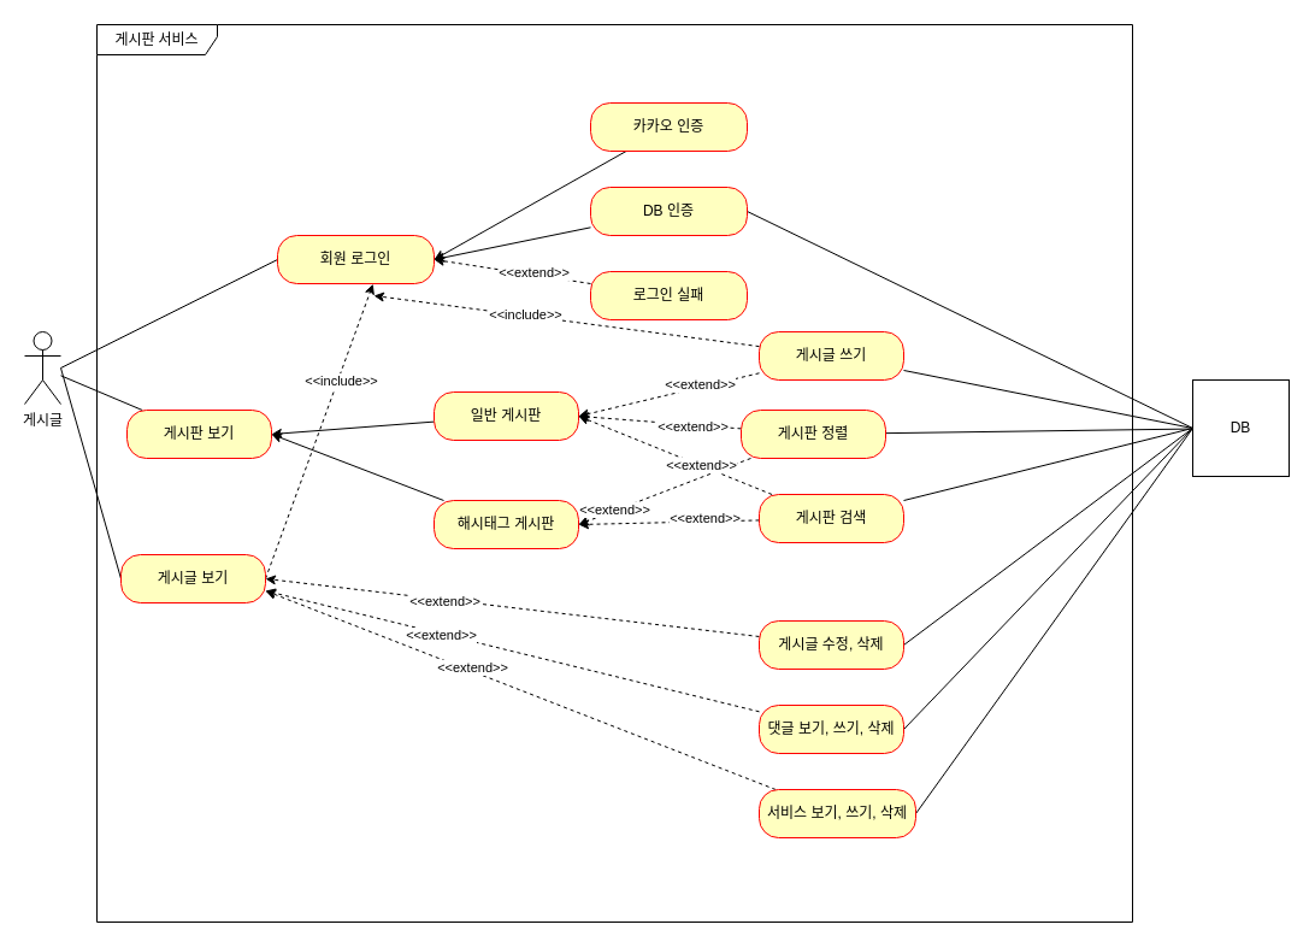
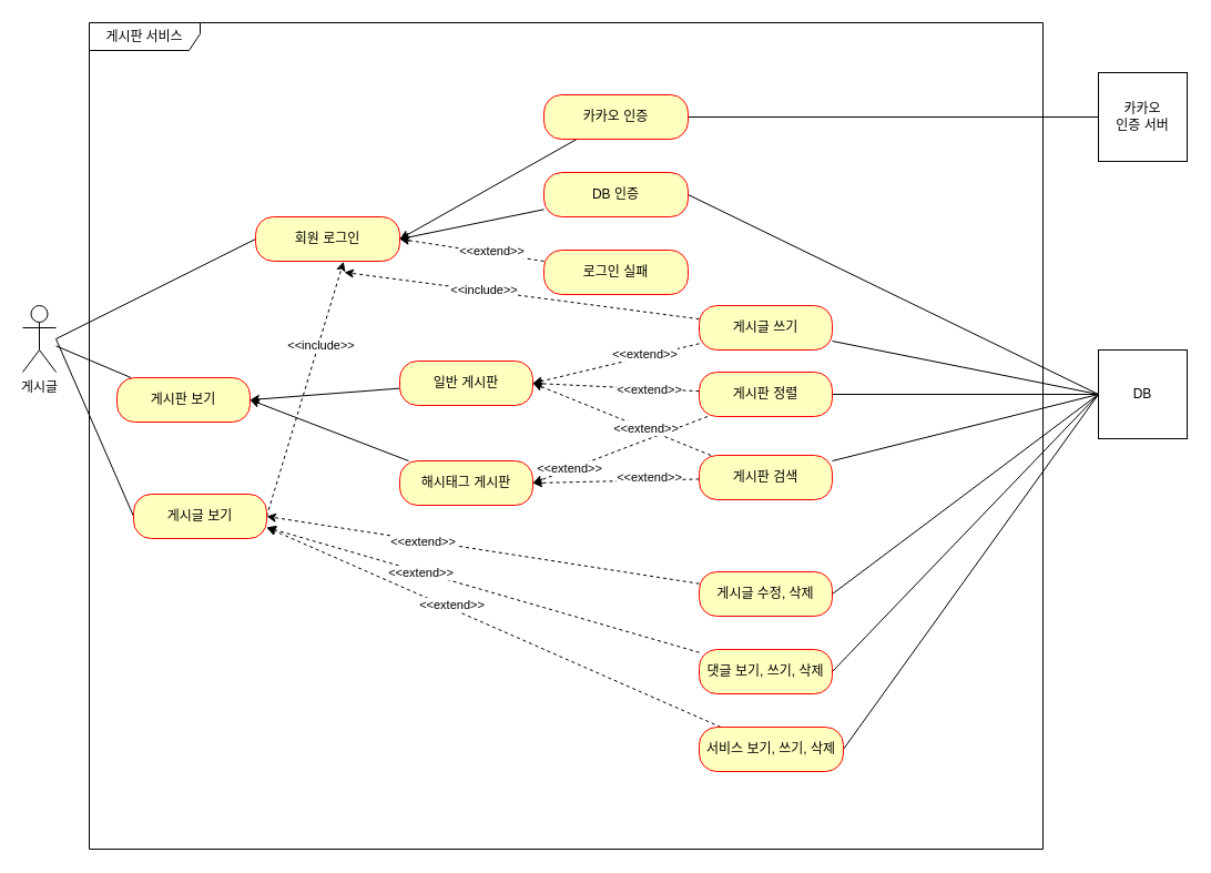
  <mxCell id="0" />
  <mxCell id="1" parent="0" />
  <mxCell id="2" value="게시판 서비스" style="shape=umlFrame;whiteSpace=wrap;html=1;rounded=1;shadow=0;comic=0;labelBackgroundColor=none;strokeWidth=1;fontFamily=Verdana;fontSize=12;align=center;width=100;height=25;" vertex="1" parent="1"><mxGeometry x="80" y="20" width="860" height="745" as="geometry" /></mxCell>
  <mxCell id="3" style="rounded=0;orthogonalLoop=1;jettySize=auto;html=1;entryX=0;entryY=0.5;entryDx=0;entryDy=0;endArrow=none;endFill=0;" edge="1" parent="1" target="7"><mxGeometry relative="1" as="geometry"><mxPoint x="50" y="305" as="sourcePoint" /></mxGeometry></mxCell>
  <mxCell id="4" style="rounded=0;orthogonalLoop=1;jettySize=auto;html=1;startArrow=none;startFill=0;endArrow=none;endFill=0;" edge="1" parent="1" source="6" target="8"><mxGeometry relative="1" as="geometry" /></mxCell>
  <mxCell id="5" style="rounded=0;orthogonalLoop=1;jettySize=auto;html=1;entryX=0;entryY=0.5;entryDx=0;entryDy=0;endArrow=none;endFill=0;" edge="1" parent="1" target="11"><mxGeometry relative="1" as="geometry"><mxPoint x="50" y="305" as="sourcePoint" /></mxGeometry></mxCell>
  <mxCell id="6" value="게시글" style="shape=umlActor;verticalLabelPosition=bottom;verticalAlign=top;html=1;outlineConnect=0;" vertex="1" parent="1"><mxGeometry x="20" y="275" width="30" height="60" as="geometry" /></mxCell>
  <mxCell id="7" value="회원 로그인" style="rounded=1;whiteSpace=wrap;html=1;arcSize=40;fontColor=#000000;fillColor=#ffffc0;strokeColor=#ff0000;" vertex="1" parent="1"><mxGeometry x="230" y="195" width="130" height="40" as="geometry" /></mxCell>
  <mxCell id="8" value="게시판 보기" style="rounded=1;whiteSpace=wrap;html=1;arcSize=40;fontColor=#000000;fillColor=#ffffc0;strokeColor=#ff0000;" vertex="1" parent="1"><mxGeometry x="105" y="340" width="120" height="40" as="geometry" /></mxCell>
  <mxCell id="9" style="rounded=0;orthogonalLoop=1;jettySize=auto;html=1;entryX=0.61;entryY=1.008;entryDx=0;entryDy=0;entryPerimeter=0;startArrow=none;startFill=0;dashed=1;endArrow=classic;endFill=1;exitX=1;exitY=0.5;exitDx=0;exitDy=0;" edge="1" parent="1" source="11" target="7"><mxGeometry relative="1" as="geometry" /></mxCell>
  <mxCell id="10" value="&amp;lt;&amp;lt;include&amp;gt;&amp;gt;" style="edgeLabel;html=1;align=center;verticalAlign=middle;resizable=0;points=[];" vertex="1" connectable="0" parent="9"><mxGeometry x="0.351" y="-3" relative="1" as="geometry"><mxPoint x="-1" as="offset" /></mxGeometry></mxCell>
- <mxCell id="11" value="게시글 보기" style="rounded=1;whiteSpace=wrap;html=1;arcSize=40;fontColor=#000000;fillColor=#ffffc0;strokeColor=#ff0000;" vertex="1" parent="1"><mxGeometry x="100" y="460" width="120" height="40" as="geometry" /></mxCell>
+ <mxCell id="11" value="게시글 보기" style="rounded=1;whiteSpace=wrap;html=1;arcSize=40;fontColor=#000000;fillColor=#ffffc0;strokeColor=#ff0000;" vertex="1" parent="1"><mxGeometry x="120" y="445" width="120" height="40" as="geometry" /></mxCell>
  <mxCell id="12" style="rounded=0;orthogonalLoop=1;jettySize=auto;html=1;entryX=1;entryY=0.5;entryDx=0;entryDy=0;" edge="1" parent="1" source="13" target="8"><mxGeometry relative="1" as="geometry" /></mxCell>
  <mxCell id="13" value="일반 게시판" style="rounded=1;whiteSpace=wrap;html=1;arcSize=40;fontColor=#000000;fillColor=#ffffc0;strokeColor=#ff0000;" vertex="1" parent="1"><mxGeometry x="360" y="325" width="120" height="40" as="geometry" /></mxCell>
  <mxCell id="14" style="rounded=0;orthogonalLoop=1;jettySize=auto;html=1;entryX=1;entryY=0.5;entryDx=0;entryDy=0;" edge="1" parent="1" source="15" target="8"><mxGeometry relative="1" as="geometry"><mxPoint x="250" y="335" as="targetPoint" /></mxGeometry></mxCell>
  <mxCell id="15" value="해시태그 게시판" style="rounded=1;whiteSpace=wrap;html=1;arcSize=40;fontColor=#000000;fillColor=#ffffc0;strokeColor=#ff0000;" vertex="1" parent="1"><mxGeometry x="360" y="415" width="120" height="40" as="geometry" /></mxCell>
  <mxCell id="16" style="rounded=0;orthogonalLoop=1;jettySize=auto;html=1;entryX=1;entryY=0.5;entryDx=0;entryDy=0;" edge="1" parent="1" source="18" target="7"><mxGeometry relative="1" as="geometry" /></mxCell>
+ <mxCell id="17" style="edgeStyle=orthogonalEdgeStyle;rounded=0;orthogonalLoop=1;jettySize=auto;html=1;entryX=0;entryY=0.5;entryDx=0;entryDy=0;endArrow=none;endFill=0;" edge="1" parent="1" source="18" target="56"><mxGeometry relative="1" as="geometry" /></mxCell>
  <mxCell id="18" value="카카오 인증" style="rounded=1;whiteSpace=wrap;html=1;arcSize=40;fontColor=#000000;fillColor=#ffffc0;strokeColor=#ff0000;" vertex="1" parent="1"><mxGeometry x="490" y="85" width="130" height="40" as="geometry" /></mxCell>
  <mxCell id="19" style="rounded=0;orthogonalLoop=1;jettySize=auto;html=1;entryX=1;entryY=0.5;entryDx=0;entryDy=0;" edge="1" parent="1" source="21" target="7"><mxGeometry relative="1" as="geometry" /></mxCell>
  <mxCell id="20" style="rounded=0;orthogonalLoop=1;jettySize=auto;html=1;entryX=0;entryY=0.5;entryDx=0;entryDy=0;endArrow=none;endFill=0;exitX=1;exitY=0.5;exitDx=0;exitDy=0;" edge="1" parent="1" source="21" target="55"><mxGeometry relative="1" as="geometry" /></mxCell>
  <mxCell id="21" value="DB 인증" style="rounded=1;whiteSpace=wrap;html=1;arcSize=40;fontColor=#000000;fillColor=#ffffc0;strokeColor=#ff0000;" vertex="1" parent="1"><mxGeometry x="490" y="155" width="130" height="40" as="geometry" /></mxCell>
  <mxCell id="22" style="rounded=0;orthogonalLoop=1;jettySize=auto;html=1;entryX=1;entryY=0.5;entryDx=0;entryDy=0;dashed=1;" edge="1" parent="1" source="24" target="7"><mxGeometry relative="1" as="geometry" /></mxCell>
  <mxCell id="23" value="&amp;lt;&amp;lt;extend&amp;gt;&amp;gt;" style="edgeLabel;html=1;align=center;verticalAlign=middle;resizable=0;points=[];" vertex="1" connectable="0" parent="22"><mxGeometry x="-0.268" y="-2" relative="1" as="geometry"><mxPoint as="offset" /></mxGeometry></mxCell>
  <mxCell id="24" value="로그인 실패" style="rounded=1;whiteSpace=wrap;html=1;arcSize=40;fontColor=#000000;fillColor=#ffffc0;strokeColor=#ff0000;" vertex="1" parent="1"><mxGeometry x="490" y="225" width="130" height="40" as="geometry" /></mxCell>
  <mxCell id="25" style="rounded=0;orthogonalLoop=1;jettySize=auto;html=1;dashed=1;" edge="1" parent="1" source="30"><mxGeometry relative="1" as="geometry"><mxPoint x="480" y="345" as="targetPoint" /></mxGeometry></mxCell>
  <mxCell id="26" value="&amp;lt;&amp;lt;extend&amp;gt;&amp;gt;" style="edgeLabel;html=1;align=center;verticalAlign=middle;resizable=0;points=[];" vertex="1" connectable="0" parent="25"><mxGeometry x="-0.351" y="-2" relative="1" as="geometry"><mxPoint as="offset" /></mxGeometry></mxCell>
  <mxCell id="27" style="rounded=0;orthogonalLoop=1;jettySize=auto;html=1;dashed=1;" edge="1" parent="1" source="30"><mxGeometry relative="1" as="geometry"><mxPoint x="310" y="245" as="targetPoint" /></mxGeometry></mxCell>
  <mxCell id="28" value="&amp;lt;&amp;lt;include&amp;gt;&amp;gt;" style="edgeLabel;html=1;align=center;verticalAlign=middle;resizable=0;points=[];" vertex="1" connectable="0" parent="27"><mxGeometry x="0.212" y="-1" relative="1" as="geometry"><mxPoint as="offset" /></mxGeometry></mxCell>
  <mxCell id="29" style="rounded=0;orthogonalLoop=1;jettySize=auto;html=1;entryX=0;entryY=0.5;entryDx=0;entryDy=0;endArrow=none;endFill=0;" edge="1" parent="1" source="30" target="55"><mxGeometry relative="1" as="geometry" /></mxCell>
  <mxCell id="30" value="게시글 쓰기" style="rounded=1;whiteSpace=wrap;html=1;arcSize=40;fontColor=#000000;fillColor=#ffffc0;strokeColor=#ff0000;" vertex="1" parent="1"><mxGeometry x="630" y="275" width="120" height="40" as="geometry" /></mxCell>
  <mxCell id="31" style="rounded=0;orthogonalLoop=1;jettySize=auto;html=1;entryX=1;entryY=0.5;entryDx=0;entryDy=0;dashed=1;" edge="1" parent="1" source="36" target="13"><mxGeometry relative="1" as="geometry" /></mxCell>
  <mxCell id="32" value="&amp;lt;&amp;lt;extend&amp;gt;&amp;gt;" style="edgeLabel;html=1;align=center;verticalAlign=middle;resizable=0;points=[];" vertex="1" connectable="0" parent="31"><mxGeometry x="-0.393" y="1" relative="1" as="geometry"><mxPoint as="offset" /></mxGeometry></mxCell>
  <mxCell id="33" style="rounded=0;orthogonalLoop=1;jettySize=auto;html=1;entryX=1;entryY=0.5;entryDx=0;entryDy=0;dashed=1;" edge="1" parent="1" source="36" target="15"><mxGeometry relative="1" as="geometry" /></mxCell>
  <mxCell id="34" value="&amp;lt;&amp;lt;extend&amp;gt;&amp;gt;" style="edgeLabel;html=1;align=center;verticalAlign=middle;resizable=0;points=[];" vertex="1" connectable="0" parent="33"><mxGeometry x="0.577" y="-1" relative="1" as="geometry"><mxPoint as="offset" /></mxGeometry></mxCell>
  <mxCell id="35" style="rounded=0;orthogonalLoop=1;jettySize=auto;html=1;endArrow=none;endFill=0;" edge="1" parent="1" source="36" target="55"><mxGeometry relative="1" as="geometry" /></mxCell>
- <mxCell id="36" value="게시판 정렬" style="rounded=1;whiteSpace=wrap;html=1;arcSize=40;fontColor=#000000;fillColor=#ffffc0;strokeColor=#ff0000;" vertex="1" parent="1"><mxGeometry x="615" y="340" width="120" height="40" as="geometry" /></mxCell>
+ <mxCell id="36" value="게시판 정렬" style="rounded=1;whiteSpace=wrap;html=1;arcSize=40;fontColor=#000000;fillColor=#ffffc0;strokeColor=#ff0000;" vertex="1" parent="1"><mxGeometry x="630" y="335" width="120" height="40" as="geometry" /></mxCell>
  <mxCell id="37" style="rounded=0;orthogonalLoop=1;jettySize=auto;html=1;entryX=1;entryY=0.5;entryDx=0;entryDy=0;dashed=1;" edge="1" parent="1" source="42" target="13"><mxGeometry relative="1" as="geometry" /></mxCell>
  <mxCell id="38" value="&amp;lt;&amp;lt;extend&amp;gt;&amp;gt;" style="edgeLabel;html=1;align=center;verticalAlign=middle;resizable=0;points=[];" vertex="1" connectable="0" parent="37"><mxGeometry x="-0.26" relative="1" as="geometry"><mxPoint as="offset" /></mxGeometry></mxCell>
  <mxCell id="39" style="rounded=0;orthogonalLoop=1;jettySize=auto;html=1;entryX=1;entryY=0.5;entryDx=0;entryDy=0;dashed=1;" edge="1" parent="1" source="42" target="15"><mxGeometry relative="1" as="geometry" /></mxCell>
  <mxCell id="40" value="&amp;lt;&amp;lt;extend&amp;gt;&amp;gt;" style="edgeLabel;html=1;align=center;verticalAlign=middle;resizable=0;points=[];" vertex="1" connectable="0" parent="39"><mxGeometry x="-0.405" y="-3" relative="1" as="geometry"><mxPoint as="offset" /></mxGeometry></mxCell>
  <mxCell id="41" style="rounded=0;orthogonalLoop=1;jettySize=auto;html=1;entryX=0;entryY=0.5;entryDx=0;entryDy=0;endArrow=none;endFill=0;" edge="1" parent="1" source="42" target="55"><mxGeometry relative="1" as="geometry" /></mxCell>
  <mxCell id="42" value="게시판 검색" style="rounded=1;whiteSpace=wrap;html=1;arcSize=40;fontColor=#000000;fillColor=#ffffc0;strokeColor=#ff0000;" vertex="1" parent="1"><mxGeometry x="630" y="410" width="120" height="40" as="geometry" /></mxCell>
  <mxCell id="43" style="rounded=0;orthogonalLoop=1;jettySize=auto;html=1;entryX=1;entryY=0.5;entryDx=0;entryDy=0;dashed=1;" edge="1" parent="1" source="46" target="11"><mxGeometry relative="1" as="geometry" /></mxCell>
  <mxCell id="44" value="&amp;lt;&amp;lt;extend&amp;gt;&amp;gt;" style="edgeLabel;html=1;align=center;verticalAlign=middle;resizable=0;points=[];" vertex="1" connectable="0" parent="43"><mxGeometry x="0.276" y="1" relative="1" as="geometry"><mxPoint as="offset" /></mxGeometry></mxCell>
  <mxCell id="45" style="rounded=0;orthogonalLoop=1;jettySize=auto;html=1;endArrow=none;endFill=0;exitX=1;exitY=0.5;exitDx=0;exitDy=0;" edge="1" parent="1" source="46"><mxGeometry relative="1" as="geometry"><mxPoint x="990" y="355" as="targetPoint" /></mxGeometry></mxCell>
  <mxCell id="46" value="게시글 수정, 삭제" style="rounded=1;whiteSpace=wrap;html=1;arcSize=40;fontColor=#000000;fillColor=#ffffc0;strokeColor=#ff0000;" vertex="1" parent="1"><mxGeometry x="630" y="515" width="120" height="40" as="geometry" /></mxCell>
  <mxCell id="47" style="rounded=0;orthogonalLoop=1;jettySize=auto;html=1;entryX=1;entryY=0.75;entryDx=0;entryDy=0;dashed=1;" edge="1" parent="1" source="50" target="11"><mxGeometry relative="1" as="geometry" /></mxCell>
  <mxCell id="48" value="&amp;lt;&amp;lt;extend&amp;gt;&amp;gt;" style="edgeLabel;html=1;align=center;verticalAlign=middle;resizable=0;points=[];" vertex="1" connectable="0" parent="47"><mxGeometry x="0.291" y="1" relative="1" as="geometry"><mxPoint as="offset" /></mxGeometry></mxCell>
  <mxCell id="49" style="rounded=0;orthogonalLoop=1;jettySize=auto;html=1;entryX=0;entryY=0.5;entryDx=0;entryDy=0;endArrow=none;endFill=0;exitX=1;exitY=0.5;exitDx=0;exitDy=0;" edge="1" parent="1" source="50" target="55"><mxGeometry relative="1" as="geometry" /></mxCell>
  <mxCell id="50" value="댓글 보기, 쓰기, 삭제" style="rounded=1;whiteSpace=wrap;html=1;arcSize=40;fontColor=#000000;fillColor=#ffffc0;strokeColor=#ff0000;" vertex="1" parent="1"><mxGeometry x="630" y="585" width="120" height="40" as="geometry" /></mxCell>
  <mxCell id="51" style="rounded=0;orthogonalLoop=1;jettySize=auto;html=1;entryX=1;entryY=0.75;entryDx=0;entryDy=0;dashed=1;" edge="1" parent="1" source="54" target="11"><mxGeometry relative="1" as="geometry" /></mxCell>
  <mxCell id="52" value="&amp;lt;&amp;lt;extend&amp;gt;&amp;gt;" style="edgeLabel;html=1;align=center;verticalAlign=middle;resizable=0;points=[];" vertex="1" connectable="0" parent="51"><mxGeometry x="0.195" y="-3" relative="1" as="geometry"><mxPoint as="offset" /></mxGeometry></mxCell>
  <mxCell id="53" style="rounded=0;orthogonalLoop=1;jettySize=auto;html=1;entryX=0;entryY=0.5;entryDx=0;entryDy=0;endArrow=none;endFill=0;exitX=1;exitY=0.5;exitDx=0;exitDy=0;" edge="1" parent="1" source="54" target="55"><mxGeometry relative="1" as="geometry" /></mxCell>
  <mxCell id="54" value="서비스 보기, 쓰기, 삭제" style="rounded=1;whiteSpace=wrap;html=1;arcSize=40;fontColor=#000000;fillColor=#ffffc0;strokeColor=#ff0000;" vertex="1" parent="1"><mxGeometry x="630" y="655" width="130" height="40" as="geometry" /></mxCell>
  <mxCell id="55" value="DB" style="whiteSpace=wrap;html=1;aspect=fixed;" vertex="1" parent="1"><mxGeometry x="990" y="315" width="80" height="80" as="geometry" /></mxCell>
+ <mxCell id="56" value="카카오&lt;br&gt;인증 서버" style="whiteSpace=wrap;html=1;aspect=fixed;" vertex="1" parent="1"><mxGeometry x="990" y="65" width="80" height="80" as="geometry" /></mxCell>
